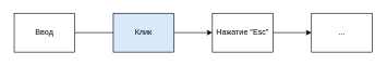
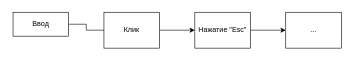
  <mxCell id="0" />
  <mxCell id="1" parent="0" />
  <mxCell id="2" style="edgeStyle=orthogonalEdgeStyle;rounded=0;orthogonalLoop=1;jettySize=auto;html=1;entryX=0;entryY=0.5;entryDx=0;entryDy=0;" edge="1" parent="1" source="3" target="7"><mxGeometry relative="1" as="geometry" /></mxCell>
- <mxCell id="3" value="Клик" style="rounded=0;whiteSpace=wrap;html=1;fillColor=#dae8fc;" parent="1" vertex="1"><mxGeometry x="172" y="20" width="93" height="60" as="geometry" /></mxCell>
+ <mxCell id="3" value="Клик" style="rounded=0;whiteSpace=wrap;html=1;" parent="1" vertex="1"><mxGeometry x="172" y="20" width="93" height="60" as="geometry" /></mxCell>
  <mxCell id="4" style="edgeStyle=orthogonalEdgeStyle;rounded=0;orthogonalLoop=1;jettySize=auto;html=1;entryX=0;entryY=0.5;entryDx=0;entryDy=0;endArrow=none;" edge="1" parent="1" source="5" target="3"><mxGeometry relative="1" as="geometry" /></mxCell>
- <mxCell id="5" value="Ввод" style="rounded=0;whiteSpace=wrap;html=1;" vertex="1" parent="1"><mxGeometry x="20" y="20" width="93" height="60" as="geometry" /></mxCell>
+ <mxCell id="5" value="Ввод" style="rounded=0;whiteSpace=wrap;html=1;" vertex="1" parent="1"><mxGeometry x="20" y="20" width="93" height="40" as="geometry" /></mxCell>
  <mxCell id="6" style="edgeStyle=orthogonalEdgeStyle;rounded=0;orthogonalLoop=1;jettySize=auto;html=1;entryX=0;entryY=0.5;entryDx=0;entryDy=0;" edge="1" parent="1" source="7" target="8"><mxGeometry relative="1" as="geometry" /></mxCell>
  <mxCell id="7" value="Нажатие &quot;Esc&quot;" style="rounded=0;whiteSpace=wrap;html=1;" vertex="1" parent="1"><mxGeometry x="324" y="20" width="93" height="60" as="geometry" /></mxCell>
  <mxCell id="8" value="..." style="rounded=0;whiteSpace=wrap;html=1;" vertex="1" parent="1"><mxGeometry x="476" y="20" width="93" height="60" as="geometry" /></mxCell>
